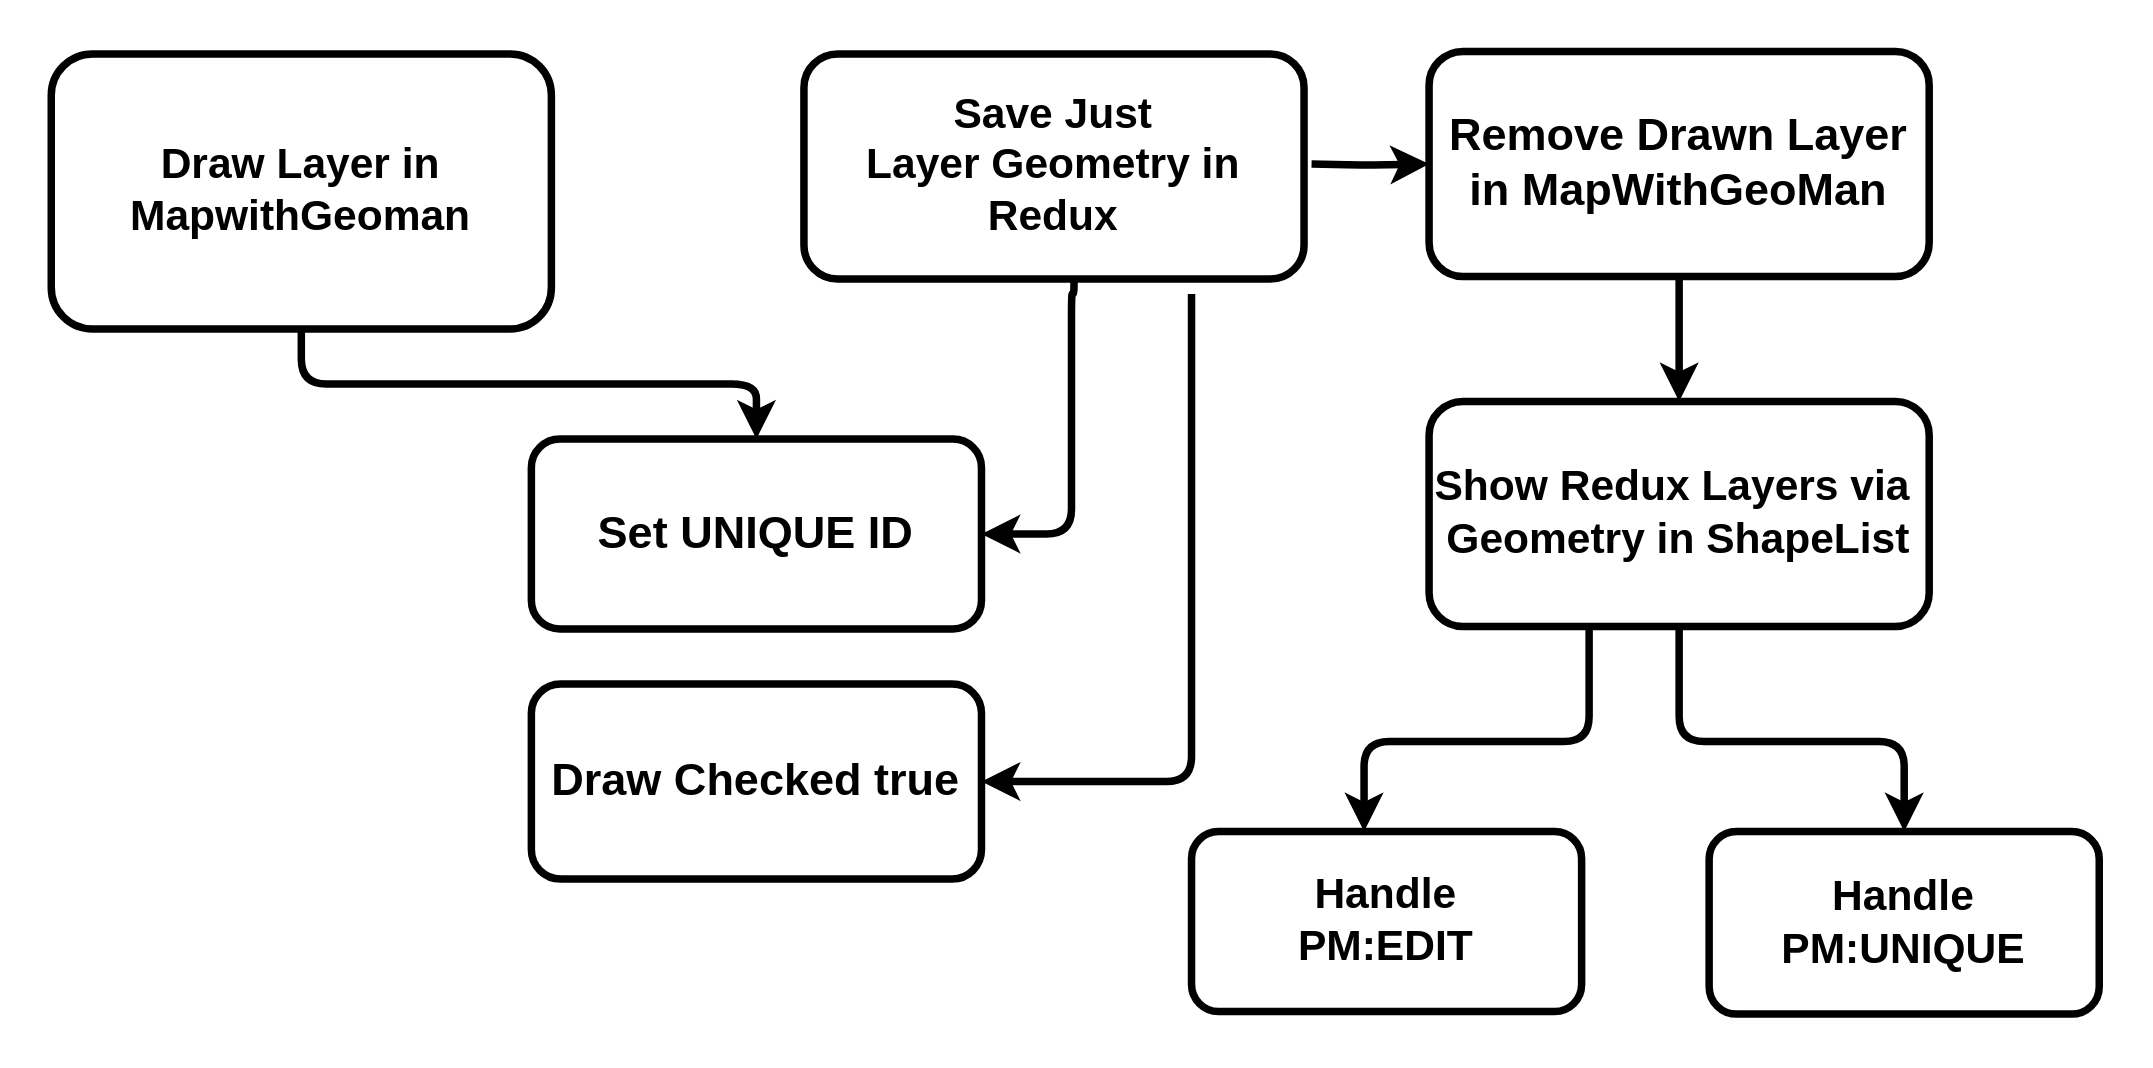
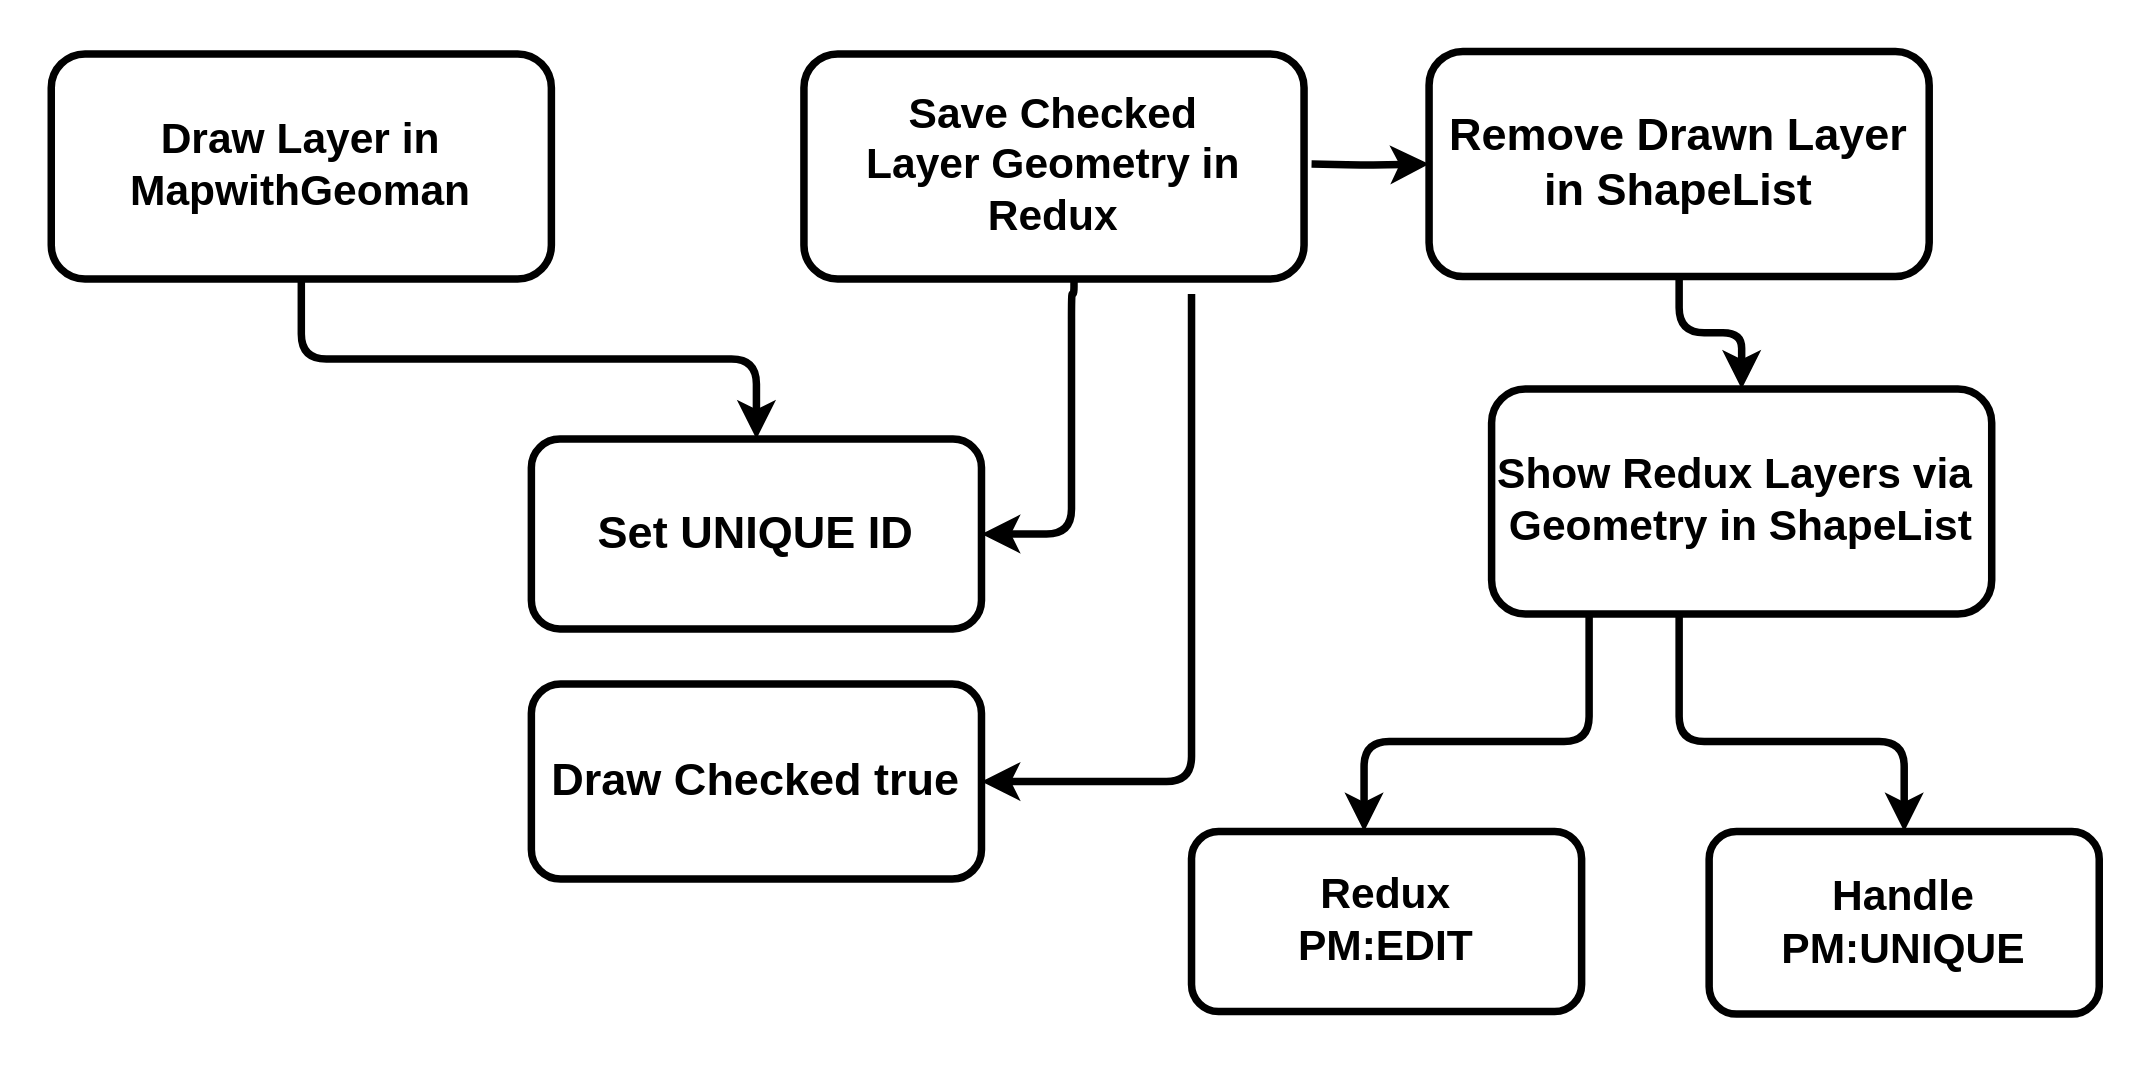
  <mxCell id="0" />
  <mxCell id="1" parent="0" />
  <mxCell id="2" value="" style="edgeStyle=orthogonalEdgeStyle;curved=0;rounded=1;sketch=0;orthogonalLoop=1;jettySize=auto;html=1;strokeWidth=3;" edge="1" parent="1" source="3" target="8"><mxGeometry relative="1" as="geometry" /></mxCell>
- <mxCell id="3" value="Remove Drawn Layer in MapWithGeoMan" style="rounded=1;whiteSpace=wrap;html=1;sketch=0;strokeWidth=3;fontSize=18;fontStyle=1;" vertex="1" parent="1"><mxGeometry x="571" y="20" width="200" height="90" as="geometry" /></mxCell>
+ <mxCell id="3" value="Remove Drawn Layer in ShapeList" style="rounded=1;whiteSpace=wrap;html=1;sketch=0;strokeWidth=3;fontSize=18;fontStyle=1;" vertex="1" parent="1"><mxGeometry x="571" y="20" width="200" height="90" as="geometry" /></mxCell>
  <mxCell id="4" value="" style="edgeStyle=orthogonalEdgeStyle;curved=0;rounded=1;sketch=0;orthogonalLoop=1;jettySize=auto;html=1;fontStyle=0;fontSize=14;spacing=3;strokeWidth=3;" edge="1" parent="1" target="3"><mxGeometry relative="1" as="geometry"><mxPoint x="524" y="65" as="sourcePoint" /></mxGeometry></mxCell>
- <mxCell id="5" value="Save Just &lt;br style=&quot;font-size: 17px;&quot;&gt;Layer Geometry in Redux" style="rounded=1;whiteSpace=wrap;html=1;strokeWidth=3;shadow=0;fontSize=17;fontStyle=1;" vertex="1" parent="1"><mxGeometry x="321" y="21" width="200" height="90" as="geometry" /></mxCell>
+ <mxCell id="5" value="Save Checked &lt;br style=&quot;font-size: 17px;&quot;&gt;Layer Geometry in Redux" style="rounded=1;whiteSpace=wrap;html=1;strokeWidth=3;shadow=0;fontSize=17;fontStyle=1;" vertex="1" parent="1"><mxGeometry x="321" y="21" width="200" height="90" as="geometry" /></mxCell>
  <mxCell id="6" value="" style="edgeStyle=orthogonalEdgeStyle;curved=0;rounded=1;sketch=0;orthogonalLoop=1;jettySize=auto;html=1;fontSize=18;strokeWidth=3;" edge="1" parent="1" source="8" target="13"><mxGeometry relative="1" as="geometry"><Array as="points"><mxPoint x="671" y="296" /><mxPoint x="761" y="296" /></Array></mxGeometry></mxCell>
  <mxCell id="7" value="" style="edgeStyle=orthogonalEdgeStyle;curved=0;rounded=1;sketch=0;orthogonalLoop=1;jettySize=auto;html=1;fontSize=18;strokeWidth=3;" edge="1" parent="1" source="8"><mxGeometry relative="1" as="geometry"><mxPoint x="545" y="332" as="targetPoint" /><Array as="points"><mxPoint x="635" y="296" /><mxPoint x="545" y="296" /></Array></mxGeometry></mxCell>
- <mxCell id="8" value="Show Redux Layers via&amp;nbsp;&lt;br style=&quot;font-size: 17px;&quot;&gt;Geometry in ShapeList" style="rounded=1;whiteSpace=wrap;html=1;strokeWidth=3;shadow=0;fontStyle=1;fontSize=17;" vertex="1" parent="1"><mxGeometry x="571" y="160" width="200" height="90" as="geometry" /></mxCell>
+ <mxCell id="8" value="Show Redux Layers via&amp;nbsp;&lt;br style=&quot;font-size: 17px;&quot;&gt;Geometry in ShapeList" style="rounded=1;whiteSpace=wrap;html=1;strokeWidth=3;shadow=0;fontStyle=1;fontSize=17;" vertex="1" parent="1"><mxGeometry x="596" y="155" width="200" height="90" as="geometry" /></mxCell>
  <mxCell id="9" value="" style="edgeStyle=orthogonalEdgeStyle;curved=0;rounded=1;sketch=0;orthogonalLoop=1;jettySize=auto;html=1;fontSize=14;strokeWidth=3;" edge="1" parent="1" source="10" target="12"><mxGeometry relative="1" as="geometry" /></mxCell>
- <mxCell id="10" value="Draw Layer in MapwithGeoman" style="rounded=1;whiteSpace=wrap;html=1;strokeWidth=3;shadow=0;fontSize=17;fontStyle=1;" vertex="1" parent="1"><mxGeometry x="20" y="21" width="200" height="110" as="geometry" /></mxCell>
+ <mxCell id="10" value="Draw Layer in MapwithGeoman" style="rounded=1;whiteSpace=wrap;html=1;strokeWidth=3;shadow=0;fontSize=17;fontStyle=1;" vertex="1" parent="1"><mxGeometry x="20" y="21" width="200" height="90" as="geometry" /></mxCell>
  <mxCell id="11" style="edgeStyle=orthogonalEdgeStyle;curved=0;rounded=1;sketch=0;orthogonalLoop=1;jettySize=auto;html=1;fontSize=17;strokeWidth=3;exitX=0.54;exitY=1;exitDx=0;exitDy=0;exitPerimeter=0;" edge="1" parent="1" source="5" target="12"><mxGeometry relative="1" as="geometry"><mxPoint x="380" y="117" as="sourcePoint" /><Array as="points"><mxPoint x="429" y="117" /><mxPoint x="428" y="117" /><mxPoint x="428" y="213" /></Array></mxGeometry></mxCell>
  <mxCell id="12" value="Set UNIQUE ID" style="rounded=1;whiteSpace=wrap;html=1;sketch=0;fontSize=18;fontStyle=1;strokeWidth=3;" vertex="1" parent="1"><mxGeometry x="212" y="175" width="180" height="76" as="geometry" /></mxCell>
  <mxCell id="13" value="Handle&lt;br&gt;PM:UNIQUE" style="whiteSpace=wrap;html=1;rounded=1;shadow=0;fontSize=17;fontStyle=1;strokeWidth=3;" vertex="1" parent="1"><mxGeometry x="683" y="332" width="156" height="73" as="geometry" /></mxCell>
- <mxCell id="14" value="Handle&lt;br&gt;PM:EDIT" style="whiteSpace=wrap;html=1;rounded=1;shadow=0;fontSize=17;fontStyle=1;strokeWidth=3;" vertex="1" parent="1"><mxGeometry x="476" y="332" width="156" height="72" as="geometry" /></mxCell>
+ <mxCell id="14" value="Redux&lt;br&gt;PM:EDIT" style="whiteSpace=wrap;html=1;rounded=1;shadow=0;fontSize=17;fontStyle=1;strokeWidth=3;" vertex="1" parent="1"><mxGeometry x="476" y="332" width="156" height="72" as="geometry" /></mxCell>
  <mxCell id="15" value="" style="edgeStyle=orthogonalEdgeStyle;curved=0;rounded=1;sketch=0;orthogonalLoop=1;jettySize=auto;html=1;fontSize=18;strokeWidth=3;" edge="1" parent="1" target="16"><mxGeometry relative="1" as="geometry"><mxPoint x="476" y="117" as="sourcePoint" /><Array as="points"><mxPoint x="476" y="312" /></Array></mxGeometry></mxCell>
  <mxCell id="16" value="Draw Checked true" style="rounded=1;whiteSpace=wrap;html=1;sketch=0;fontSize=18;strokeWidth=3;fontStyle=1" vertex="1" parent="1"><mxGeometry x="212" y="273" width="180" height="78" as="geometry" /></mxCell>
